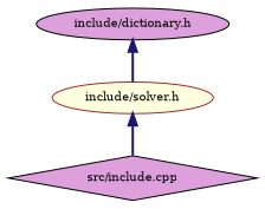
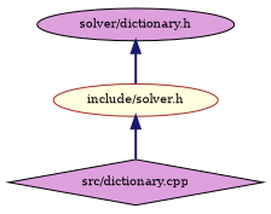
  digraph {
    fontname="DejaVu Serif"
    node [color=black fillcolor=plum fontname="DejaVu Serif" fontsize=10 shape=ellipse style=filled]
    edge [color=midnightblue dir=back fontname="DejaVu Serif" fontsize=10 labelfontname=Helvetica labelfontsize=10 style=bold]
-   n1 [fontcolor=black height=0.2 label="include/dictionary.h" width=0.4]
+   n1 [fontcolor=black height=0.2 label="solver/dictionary.h" width=0.4]
    n2 [color=brown fillcolor=lightyellow height=0.2 label="include/solver.h" width=0.4]
-   n3 [height=0.2 label="src/include.cpp" shape=diamond width=0.4]
+   n3 [height=0.2 label="src/dictionary.cpp" shape=diamond width=0.4]
    n1 -> n2
    n2 -> n3
  }
